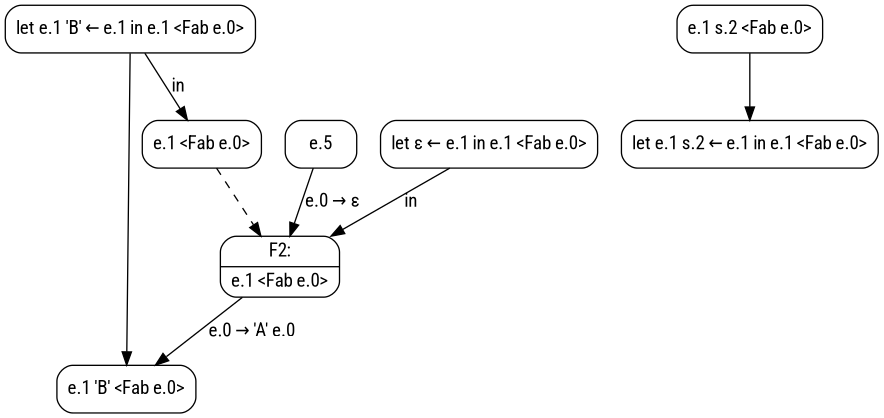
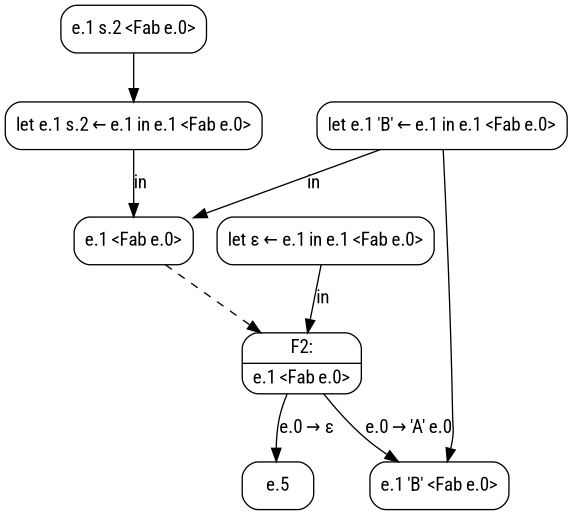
  digraph {
    fontname="Roboto Condensed"
    node [fontname="Roboto Condensed" shape=box style=rounded]
    edge [fontname="Roboto Condensed"]
    n1 [label="let ε ← e.1 in e.1 <Fab e.0>"]
    n2 [label="{F2:|e.1 \<Fab e.0\>}" shape=record]
    n3 [label="e.1 'B' <Fab e.0>"]
    n4 [label="e.5"]
    n5 [label="e.1 s.2 <Fab e.0>"]
    n6 [label="let e.1 s.2 ← e.1 in e.1 <Fab e.0>"]
    n7 [label="let e.1 'B' ← e.1 in e.1 <Fab e.0>"]
    n8 [label="e.1 <Fab e.0>"]
    n1 -> n2 [label=in]
    n2 -> n3 [label="e.0 → 'A' e.0"]
-   n4 -> n2 [label="e.0 → ε"]
+   n2 -> n4 [label="e.0 → ε"]
    n5 -> n6
+   n6 -> n8 [label=in]
    n7 -> n3
    n7 -> n8 [label=in]
    n8 -> n2 [style=dashed]
  }
